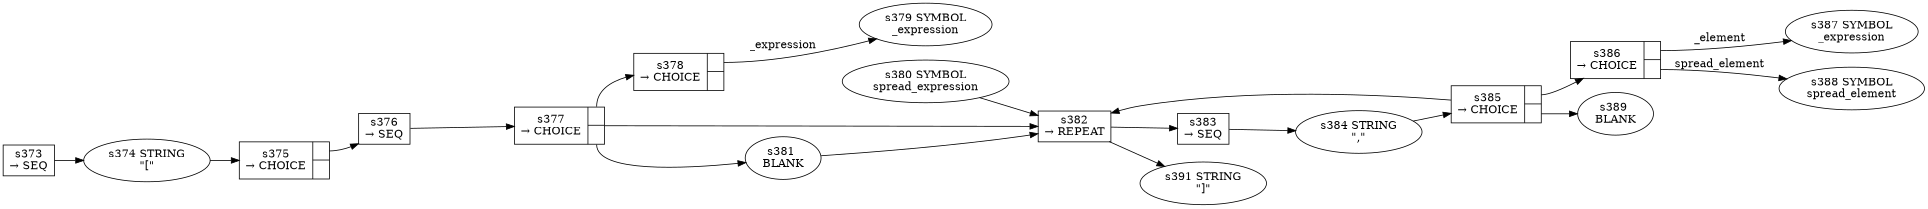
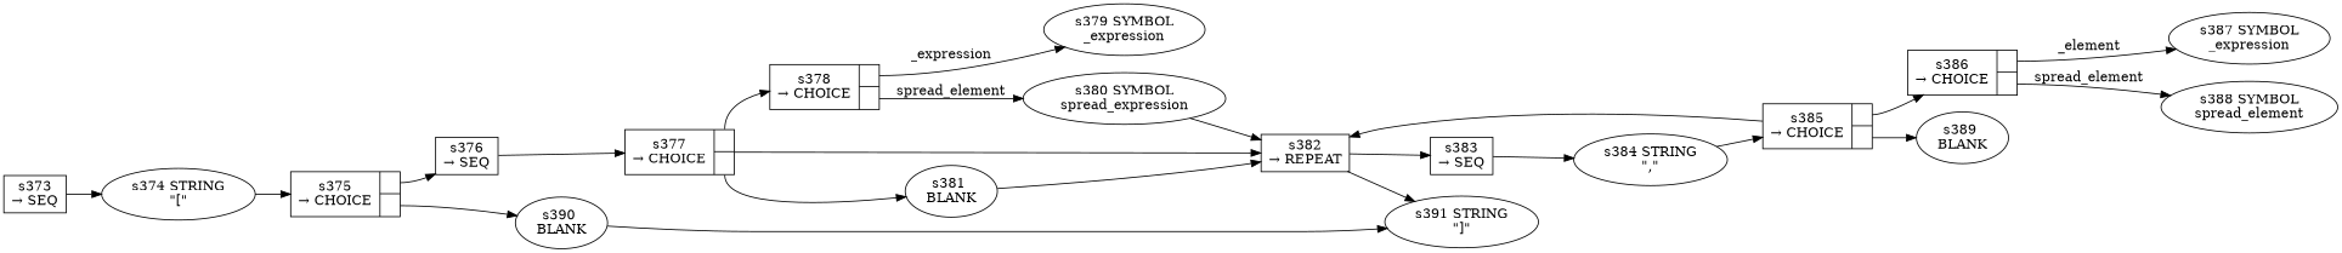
  digraph {
    rankdir=LR
    n1 [fixedsize=false label="s373\n&rarr; SEQ" peripheries=1 shape=record]
    n2 [label="s374 STRING\n\"[\""]
    n3 [fixedsize=false label="{s375\n&rarr; CHOICE|{<p0>|<p1>}}" peripheries=1 shape=record]
    n4 [fixedsize=false label="s376\n&rarr; SEQ" peripheries=1 shape=record]
+   n5 [label="s390 \nBLANK"]
    n6 [fixedsize=false label="{s377\n&rarr; CHOICE|{<p0>|<p1>}}" peripheries=1 shape=record]
    n7 [label="s391 STRING\n\"]\""]
    n8 [fixedsize=false label="{s378\n&rarr; CHOICE|{<p0>|<p1>}}" peripheries=1 shape=record]
    n9 [label="s381 \nBLANK"]
    n10 [fixedsize=false label="s382\n&rarr; REPEAT" peripheries=1 shape=record]
    n11 [label="s379 SYMBOL\n_expression"]
    n12 [label="s380 SYMBOL\nspread_expression"]
    n13 [fixedsize=false label="s383\n&rarr; SEQ" peripheries=1 shape=record]
    n14 [label="s384 STRING\n\",\""]
    n15 [fixedsize=false label="{s385\n&rarr; CHOICE|{<p0>|<p1>}}" peripheries=1 shape=record]
    n16 [fixedsize=false label="{s386\n&rarr; CHOICE|{<p0>|<p1>}}" peripheries=1 shape=record]
    n17 [label="s389 \nBLANK"]
    n18 [label="s387 SYMBOL\n_expression"]
    n19 [label="s388 SYMBOL\nspread_element"]
    n1 -> n2
    n2 -> n3
    n3 -> n4 [tailport=p0]
+   n3 -> n5 [tailport=p1]
    n4 -> n6
+   n5 -> n7
    n6 -> n8 [tailport=p0]
    n6 -> n9 [tailport=p1]
    n6 -> n10
    n8 -> n11 [label=_expression tailport=p0]
+   n8 -> n12 [label=spread_element tailport=p1]
    n9 -> n10
    n10 -> n7
    n10 -> n13
    n12 -> n10
    n13 -> n14
    n14 -> n15
    n15 -> n10
    n15 -> n16 [tailport=p0]
    n15 -> n17 [tailport=p1]
    n16 -> n18 [label=_element tailport=p0]
    n16 -> n19 [label=spread_element tailport=p1]
  }
